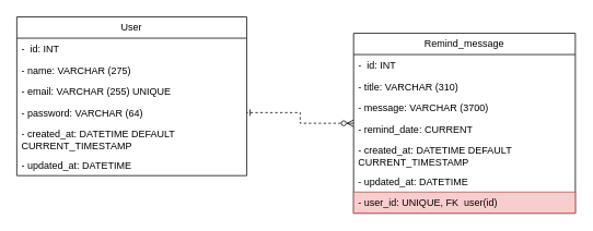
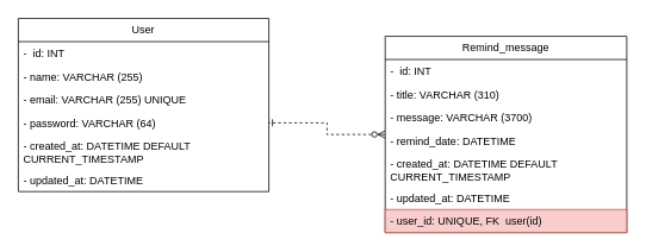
  <mxCell id="0" />
  <mxCell id="1" parent="0" />
  <mxCell id="2" value="User" style="swimlane;fontStyle=0;childLayout=stackLayout;horizontal=1;startSize=26;fillColor=none;horizontalStack=0;resizeParent=1;resizeParentMax=0;resizeLast=0;collapsible=1;marginBottom=0;whiteSpace=wrap;html=1;" parent="1" vertex="1"><mxGeometry x="20" y="20" width="280" height="194" as="geometry" /></mxCell>
  <mxCell id="3" value="-&amp;nbsp; id: INT" style="text;align=left;verticalAlign=top;spacingLeft=4;spacingRight=4;overflow=hidden;rotatable=0;points=[[0,0.5],[1,0.5]];portConstraint=eastwest;whiteSpace=wrap;html=1;" parent="2" vertex="1"><mxGeometry y="26" width="280" height="26" as="geometry" /></mxCell>
- <mxCell id="4" value="- name: VARCHAR (275)" style="text;align=left;verticalAlign=top;spacingLeft=4;spacingRight=4;overflow=hidden;rotatable=0;points=[[0,0.5],[1,0.5]];portConstraint=eastwest;whiteSpace=wrap;html=1;" parent="2" vertex="1"><mxGeometry y="52" width="280" height="26" as="geometry" /></mxCell>
+ <mxCell id="4" value="- name: VARCHAR (255)" style="text;align=left;verticalAlign=top;spacingLeft=4;spacingRight=4;overflow=hidden;rotatable=0;points=[[0,0.5],[1,0.5]];portConstraint=eastwest;whiteSpace=wrap;html=1;" parent="2" vertex="1"><mxGeometry y="52" width="280" height="26" as="geometry" /></mxCell>
  <mxCell id="5" value="- email: VARCHAR (255) UNIQUE" style="text;align=left;verticalAlign=top;spacingLeft=4;spacingRight=4;overflow=hidden;rotatable=0;points=[[0,0.5],[1,0.5]];portConstraint=eastwest;whiteSpace=wrap;html=1;" parent="2" vertex="1"><mxGeometry y="78" width="280" height="26" as="geometry" /></mxCell>
  <mxCell id="6" value="- password: VARCHAR (64)" style="text;align=left;verticalAlign=top;spacingLeft=4;spacingRight=4;overflow=hidden;rotatable=0;points=[[0,0.5],[1,0.5]];portConstraint=eastwest;whiteSpace=wrap;html=1;" parent="2" vertex="1"><mxGeometry y="104" width="280" height="26" as="geometry" /></mxCell>
  <mxCell id="7" value="- created_at: DATETIME DEFAULT CURRENT_TIMESTAMP" style="text;align=left;verticalAlign=top;spacingLeft=4;spacingRight=4;overflow=hidden;rotatable=0;points=[[0,0.5],[1,0.5]];portConstraint=eastwest;whiteSpace=wrap;html=1;" parent="2" vertex="1"><mxGeometry y="130" width="280" height="38" as="geometry" /></mxCell>
  <mxCell id="8" value="- updated_at: DATETIME" style="text;align=left;verticalAlign=top;spacingLeft=4;spacingRight=4;overflow=hidden;rotatable=0;points=[[0,0.5],[1,0.5]];portConstraint=eastwest;whiteSpace=wrap;html=1;" parent="2" vertex="1"><mxGeometry y="168" width="280" height="26" as="geometry" /></mxCell>
  <mxCell id="9" style="edgeStyle=orthogonalEdgeStyle;rounded=0;orthogonalLoop=1;jettySize=auto;html=1;entryX=1;entryY=0.5;entryDx=0;entryDy=0;startArrow=ERzeroToMany;startFill=0;endArrow=ERone;endFill=0;dashed=1;" parent="1" source="10" target="6" edge="1"><mxGeometry relative="1" as="geometry" /></mxCell>
  <mxCell id="10" value="Remind_message" style="swimlane;fontStyle=0;childLayout=stackLayout;horizontal=1;startSize=26;fillColor=none;horizontalStack=0;resizeParent=1;resizeParentMax=0;resizeLast=0;collapsible=1;marginBottom=0;whiteSpace=wrap;html=1;" parent="1" vertex="1"><mxGeometry x="430" y="40" width="270" height="220" as="geometry" /></mxCell>
  <mxCell id="11" value="-&amp;nbsp; id: INT" style="text;align=left;verticalAlign=top;spacingLeft=4;spacingRight=4;overflow=hidden;rotatable=0;points=[[0,0.5],[1,0.5]];portConstraint=eastwest;whiteSpace=wrap;html=1;" parent="10" vertex="1"><mxGeometry y="26" width="270" height="26" as="geometry" /></mxCell>
  <mxCell id="12" value="- title: VARCHAR (310)" style="text;align=left;verticalAlign=top;spacingLeft=4;spacingRight=4;overflow=hidden;rotatable=0;points=[[0,0.5],[1,0.5]];portConstraint=eastwest;whiteSpace=wrap;html=1;" parent="10" vertex="1"><mxGeometry y="52" width="270" height="26" as="geometry" /></mxCell>
  <mxCell id="13" value="- message: VARCHAR (3700)" style="text;align=left;verticalAlign=top;spacingLeft=4;spacingRight=4;overflow=hidden;rotatable=0;points=[[0,0.5],[1,0.5]];portConstraint=eastwest;whiteSpace=wrap;html=1;" parent="10" vertex="1"><mxGeometry y="78" width="270" height="26" as="geometry" /></mxCell>
- <mxCell id="14" value="- remind_date: CURRENT" style="text;align=left;verticalAlign=top;spacingLeft=4;spacingRight=4;overflow=hidden;rotatable=0;points=[[0,0.5],[1,0.5]];portConstraint=eastwest;whiteSpace=wrap;html=1;" parent="10" vertex="1"><mxGeometry y="104" width="270" height="26" as="geometry" /></mxCell>
+ <mxCell id="14" value="- remind_date: DATETIME" style="text;align=left;verticalAlign=top;spacingLeft=4;spacingRight=4;overflow=hidden;rotatable=0;points=[[0,0.5],[1,0.5]];portConstraint=eastwest;whiteSpace=wrap;html=1;" parent="10" vertex="1"><mxGeometry y="104" width="270" height="26" as="geometry" /></mxCell>
  <mxCell id="15" value="- created_at: DATETIME DEFAULT CURRENT_TIMESTAMP" style="text;align=left;verticalAlign=top;spacingLeft=4;spacingRight=4;overflow=hidden;rotatable=0;points=[[0,0.5],[1,0.5]];portConstraint=eastwest;whiteSpace=wrap;html=1;" parent="10" vertex="1"><mxGeometry y="130" width="270" height="38" as="geometry" /></mxCell>
  <mxCell id="16" value="- updated_at: DATETIME" style="text;align=left;verticalAlign=top;spacingLeft=4;spacingRight=4;overflow=hidden;rotatable=0;points=[[0,0.5],[1,0.5]];portConstraint=eastwest;whiteSpace=wrap;html=1;" parent="10" vertex="1"><mxGeometry y="168" width="270" height="26" as="geometry" /></mxCell>
  <mxCell id="17" value="- user_id&lt;span style=&quot;background-color: initial;&quot;&gt;: UNIQUE, FK&amp;nbsp; user(id)&lt;/span&gt;" style="text;strokeColor=#b85450;fillColor=#f8cecc;align=left;verticalAlign=top;spacingLeft=4;spacingRight=4;overflow=hidden;rotatable=0;points=[[0,0.5],[1,0.5]];portConstraint=eastwest;whiteSpace=wrap;html=1;" parent="10" vertex="1"><mxGeometry y="194" width="270" height="26" as="geometry" /></mxCell>
